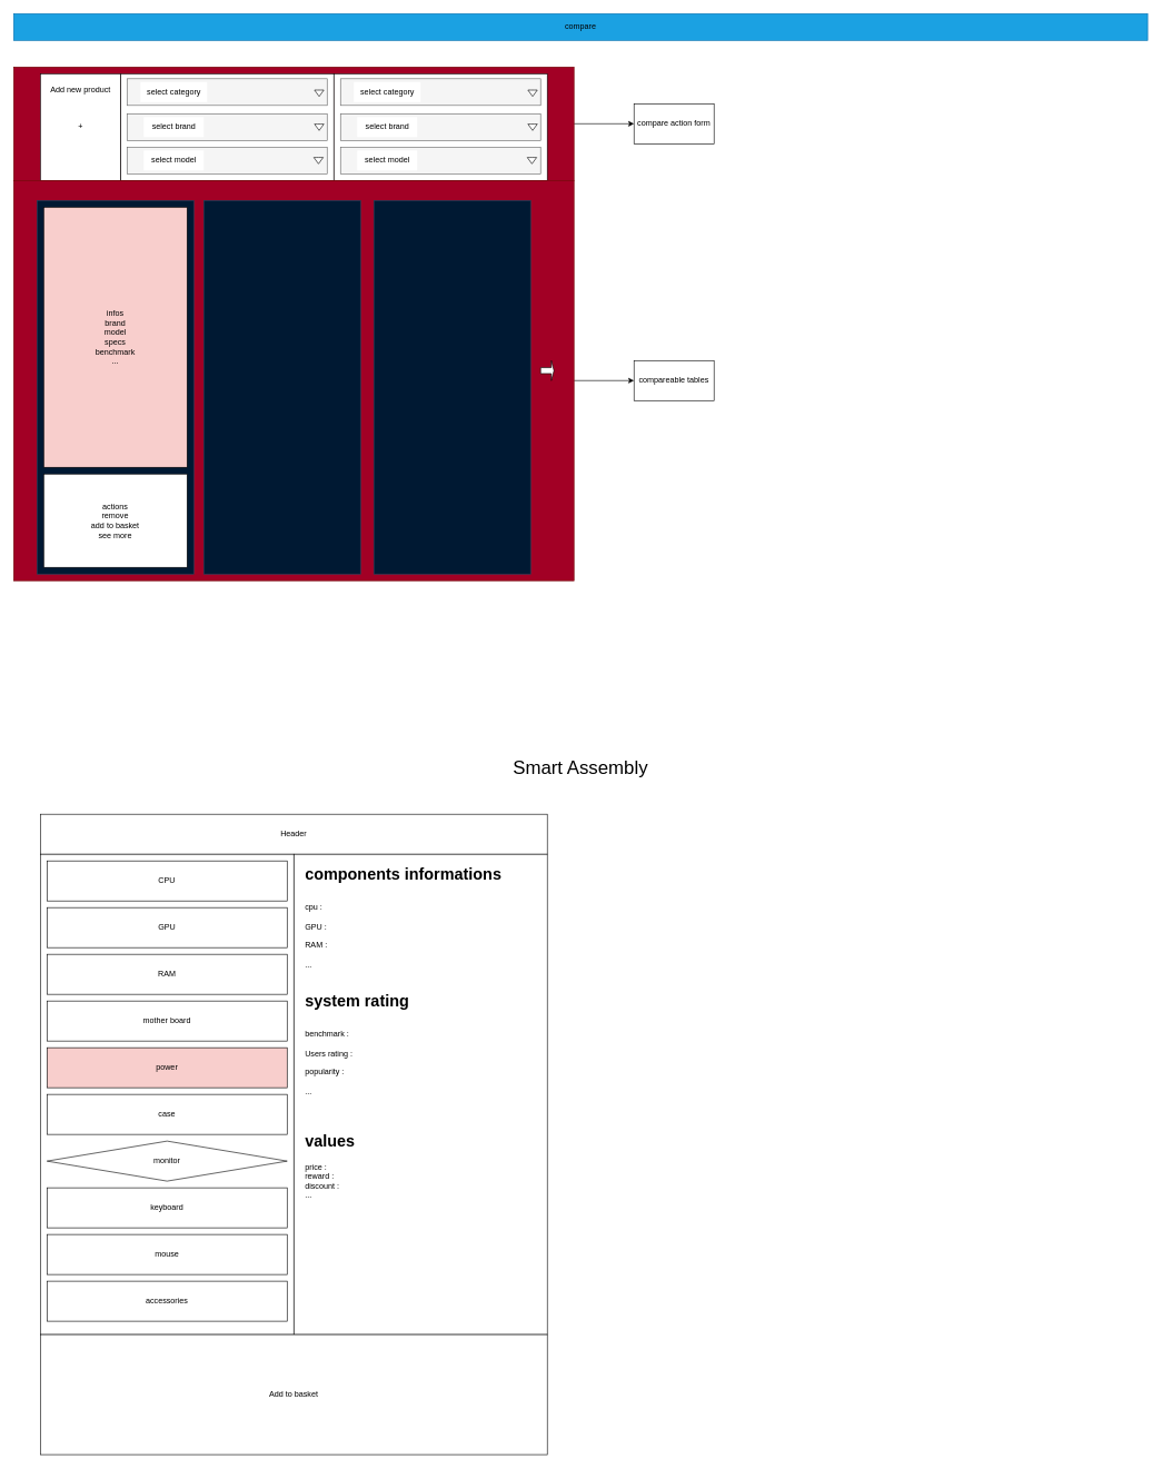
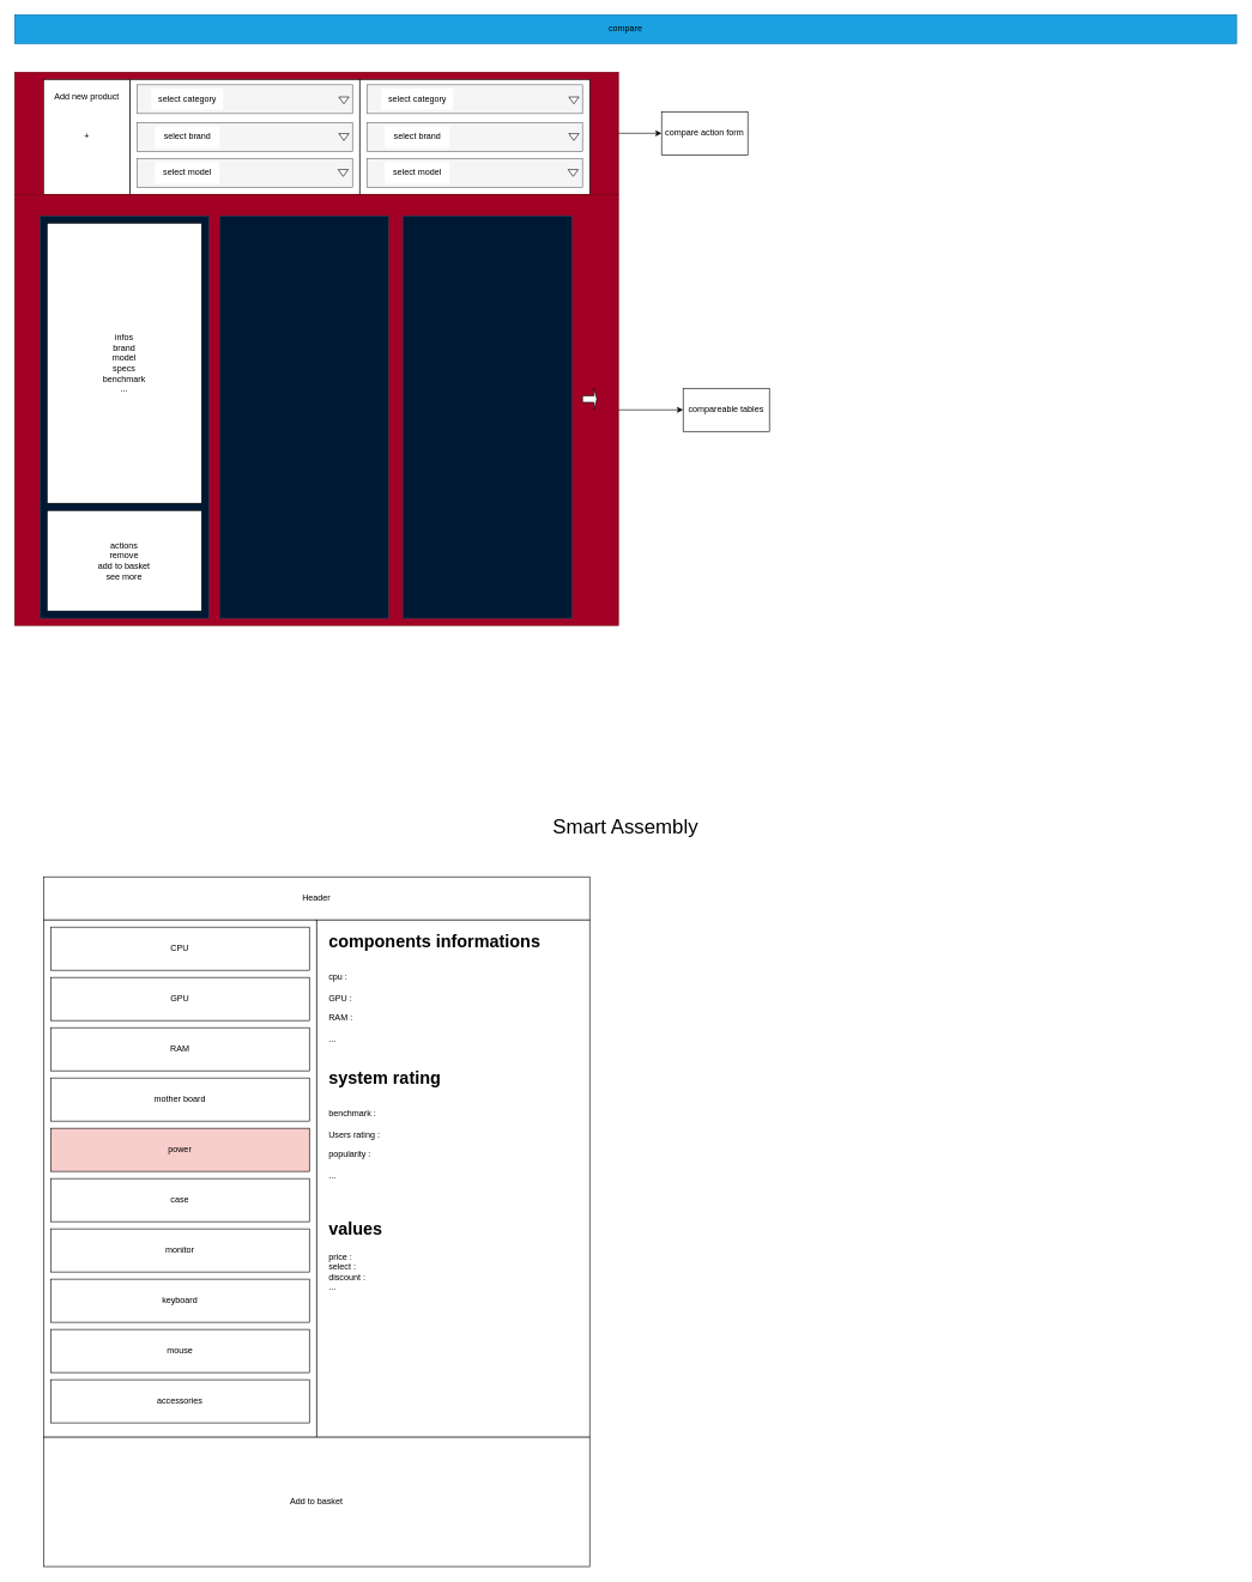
  <mxCell id="0" />
  <mxCell id="1" parent="0" />
  <mxCell id="2" value="compare" style="whiteSpace=wrap;html=1;fillColor=#1ba1e2;fontColor=#000000;strokeColor=#006EAF;" vertex="1" parent="1"><mxGeometry width="1700" height="40" as="geometry" x="20" y="20" /></mxCell>
  <mxCell id="3" value="" style="group" vertex="1" connectable="0" parent="1"><mxGeometry y="100" width="1050" height="770" as="geometry" x="20" /></mxCell>
  <mxCell id="4" value="" style="edgeStyle=orthogonalEdgeStyle;rounded=0;orthogonalLoop=1;jettySize=auto;html=1;" edge="1" parent="3" source="5" target="30"><mxGeometry relative="1" as="geometry" /></mxCell>
  <mxCell id="5" value="" style="rounded=0;whiteSpace=wrap;html=1;fillColor=#a20025;strokeColor=#6F0000;fontColor=#ffffff;" vertex="1" parent="3"><mxGeometry width="840" height="170" as="geometry" /></mxCell>
  <mxCell id="6" value="" style="whiteSpace=wrap;html=1;shadow=0;" vertex="1" parent="3"><mxGeometry x="160" y="10" width="320" height="160" as="geometry" /></mxCell>
  <mxCell id="7" value="" style="whiteSpace=wrap;html=1;fillColor=#f5f5f5;fontColor=#333333;strokeColor=#666666;shadow=0;" vertex="1" parent="3"><mxGeometry x="170" y="17.5" width="300" height="40" as="geometry" /></mxCell>
  <mxCell id="8" value="select category" style="text;html=1;align=center;verticalAlign=middle;resizable=0;points=[];autosize=1;strokeColor=none;fillColor=default;shadow=0;" vertex="1" parent="3"><mxGeometry x="190" y="22.5" width="100" height="30" as="geometry" /></mxCell>
  <mxCell id="9" value="" style="whiteSpace=wrap;html=1;fillColor=#f5f5f5;fontColor=#333333;strokeColor=#666666;shadow=0;" vertex="1" parent="3"><mxGeometry x="170" y="70" width="300" height="40" as="geometry" /></mxCell>
  <mxCell id="10" value="select brand" style="text;html=1;align=center;verticalAlign=middle;resizable=0;points=[];autosize=1;strokeColor=none;fillColor=default;shadow=0;" vertex="1" parent="3"><mxGeometry x="195" y="75" width="90" height="30" as="geometry" /></mxCell>
  <mxCell id="11" value="" style="whiteSpace=wrap;html=1;fillColor=#f5f5f5;fontColor=#333333;strokeColor=#666666;shadow=0;" vertex="1" parent="3"><mxGeometry x="170" y="120" width="300" height="40" as="geometry" /></mxCell>
  <mxCell id="12" value="" style="html=1;shadow=0;dashed=0;align=center;verticalAlign=middle;shape=mxgraph.arrows2.arrow;dy=0.6;dx=40;direction=south;notch=0;" vertex="1" parent="3"><mxGeometry x="450" y="135.5" width="14" height="9.5" as="geometry" /></mxCell>
  <mxCell id="13" value="select model" style="text;html=1;align=center;verticalAlign=middle;resizable=0;points=[];autosize=1;strokeColor=none;fillColor=default;shadow=0;" vertex="1" parent="3"><mxGeometry x="195" y="125" width="90" height="30" as="geometry" /></mxCell>
  <mxCell id="14" value="" style="html=1;shadow=0;dashed=0;align=center;verticalAlign=middle;shape=mxgraph.arrows2.arrow;dy=0.6;dx=40;direction=south;notch=0;" vertex="1" parent="3"><mxGeometry x="451" y="85.5" width="14" height="9.5" as="geometry" /></mxCell>
  <mxCell id="15" value="" style="html=1;shadow=0;dashed=0;align=center;verticalAlign=middle;shape=mxgraph.arrows2.arrow;dy=0.6;dx=40;direction=south;notch=0;" vertex="1" parent="3"><mxGeometry x="451" y="34.5" width="14" height="9.5" as="geometry" /></mxCell>
  <mxCell id="16" value="" style="whiteSpace=wrap;html=1;shadow=0;" vertex="1" parent="3"><mxGeometry x="40" y="10" width="120" height="160" as="geometry" /></mxCell>
  <mxCell id="17" value="Add new product" style="text;html=1;align=center;verticalAlign=middle;resizable=0;points=[];autosize=1;strokeColor=none;fillColor=none;shadow=0;" vertex="1" parent="3"><mxGeometry x="45" y="20" width="110" height="30" as="geometry" /></mxCell>
  <mxCell id="18" value="+" style="text;html=1;align=center;verticalAlign=middle;resizable=0;points=[];autosize=1;strokeColor=none;fillColor=none;shadow=0;" vertex="1" parent="3"><mxGeometry x="85" y="75" width="30" height="30" as="geometry" /></mxCell>
  <mxCell id="19" value="" style="group;shadow=0;" vertex="1" connectable="0" parent="3"><mxGeometry x="480" y="10" width="320" height="160" as="geometry" /></mxCell>
  <mxCell id="20" value="" style="whiteSpace=wrap;html=1;shadow=0;" vertex="1" parent="19"><mxGeometry width="320" height="160" as="geometry" /></mxCell>
  <mxCell id="21" value="" style="whiteSpace=wrap;html=1;fillColor=#f5f5f5;fontColor=#333333;strokeColor=#666666;shadow=0;" vertex="1" parent="19"><mxGeometry x="10" y="7.5" width="300" height="40" as="geometry" /></mxCell>
  <mxCell id="22" value="select category" style="text;html=1;align=center;verticalAlign=middle;resizable=0;points=[];autosize=1;strokeColor=none;fillColor=default;shadow=0;" vertex="1" parent="19"><mxGeometry x="30" y="12.5" width="100" height="30" as="geometry" /></mxCell>
  <mxCell id="23" value="" style="whiteSpace=wrap;html=1;fillColor=#f5f5f5;fontColor=#333333;strokeColor=#666666;shadow=0;" vertex="1" parent="19"><mxGeometry x="10" y="60" width="300" height="40" as="geometry" /></mxCell>
  <mxCell id="24" value="select brand" style="text;html=1;align=center;verticalAlign=middle;resizable=0;points=[];autosize=1;strokeColor=none;fillColor=default;shadow=0;" vertex="1" parent="19"><mxGeometry x="35" y="65" width="90" height="30" as="geometry" /></mxCell>
  <mxCell id="25" value="" style="whiteSpace=wrap;html=1;fillColor=#f5f5f5;fontColor=#333333;strokeColor=#666666;shadow=0;" vertex="1" parent="19"><mxGeometry x="10" y="110" width="300" height="40" as="geometry" /></mxCell>
  <mxCell id="26" value="" style="html=1;shadow=0;dashed=0;align=center;verticalAlign=middle;shape=mxgraph.arrows2.arrow;dy=0.6;dx=40;direction=south;notch=0;" vertex="1" parent="19"><mxGeometry x="290" y="125.5" width="14" height="9.5" as="geometry" /></mxCell>
  <mxCell id="27" value="select model" style="text;html=1;align=center;verticalAlign=middle;resizable=0;points=[];autosize=1;strokeColor=none;fillColor=default;shadow=0;" vertex="1" parent="19"><mxGeometry x="35" y="115" width="90" height="30" as="geometry" /></mxCell>
  <mxCell id="28" value="" style="html=1;shadow=0;dashed=0;align=center;verticalAlign=middle;shape=mxgraph.arrows2.arrow;dy=0.6;dx=40;direction=south;notch=0;" vertex="1" parent="19"><mxGeometry x="291" y="75.5" width="14" height="9.5" as="geometry" /></mxCell>
  <mxCell id="29" value="" style="html=1;shadow=0;dashed=0;align=center;verticalAlign=middle;shape=mxgraph.arrows2.arrow;dy=0.6;dx=40;direction=south;notch=0;" vertex="1" parent="19"><mxGeometry x="291" y="24.5" width="14" height="9.5" as="geometry" /></mxCell>
- <mxCell id="30" value="compare action form" style="whiteSpace=wrap;html=1;rounded=0;" vertex="1" parent="3"><mxGeometry x="930" y="55" width="120" height="60" as="geometry" /></mxCell>
+ <mxCell id="30" value="compare action form" style="whiteSpace=wrap;html=1;rounded=0;" vertex="1" parent="3"><mxGeometry x="900" y="55" width="120" height="60" as="geometry" /></mxCell>
  <mxCell id="31" value="" style="edgeStyle=orthogonalEdgeStyle;rounded=0;orthogonalLoop=1;jettySize=auto;html=1;" edge="1" parent="3" source="32" target="37"><mxGeometry relative="1" as="geometry" /></mxCell>
  <mxCell id="32" value="" style="rounded=0;whiteSpace=wrap;html=1;fillColor=#a20025;fontColor=#ffffff;strokeColor=#6F0000;" vertex="1" parent="3"><mxGeometry y="170" width="840" height="600" as="geometry" /></mxCell>
  <mxCell id="33" value="" style="rounded=0;whiteSpace=wrap;html=1;fillColor=#001933;strokeColor=#23445d;" vertex="1" parent="3"><mxGeometry x="35" y="200" width="235" height="560" as="geometry" /></mxCell>
  <mxCell id="34" value="" style="rounded=0;whiteSpace=wrap;html=1;fillColor=#001933;strokeColor=#23445d;" vertex="1" parent="3"><mxGeometry x="285" y="200" width="235" height="560" as="geometry" /></mxCell>
  <mxCell id="35" value="" style="rounded=0;whiteSpace=wrap;html=1;fillColor=#001933;strokeColor=#23445d;" vertex="1" parent="3"><mxGeometry x="540" y="200" width="235" height="560" as="geometry" /></mxCell>
  <mxCell id="36" value="" style="shape=singleArrow;whiteSpace=wrap;html=1;" vertex="1" parent="3"><mxGeometry x="790" y="440" width="20" height="30" as="geometry" /></mxCell>
  <mxCell id="37" value="compareable tables" style="whiteSpace=wrap;html=1;rounded=0;" vertex="1" parent="3"><mxGeometry x="930" y="440" width="120" height="60" as="geometry" /></mxCell>
- <mxCell id="38" value="infos&lt;div&gt;brand&lt;br&gt;model&lt;br&gt;specs&lt;br&gt;benchmark&lt;br&gt;...&lt;/div&gt;" style="rounded=0;whiteSpace=wrap;html=1;fillColor=#f8cecc;" vertex="1" parent="3"><mxGeometry x="45" y="210" width="215" height="390" as="geometry" /></mxCell>
+ <mxCell id="38" value="infos&lt;div&gt;brand&lt;br&gt;model&lt;br&gt;specs&lt;br&gt;benchmark&lt;br&gt;...&lt;/div&gt;" style="rounded=0;whiteSpace=wrap;html=1;" vertex="1" parent="3"><mxGeometry x="45" y="210" width="215" height="390" as="geometry" /></mxCell>
  <mxCell id="39" value="actions&lt;br&gt;remove&lt;br&gt;add to basket&lt;br&gt;see more" style="rounded=0;whiteSpace=wrap;html=1;" vertex="1" parent="3"><mxGeometry x="45" y="610" width="215" height="140" as="geometry" /></mxCell>
  <mxCell id="40" value="Smart Assembly" style="rounded=0;whiteSpace=wrap;html=1;align=center;verticalAlign=middle;fontSize=28;fillColor=default;strokeColor=none;fillStyle=solid;" vertex="1" parent="1"><mxGeometry y="1120" width="1700" height="60" as="geometry" x="20" /></mxCell>
  <mxCell id="41" value="" style="rounded=0;whiteSpace=wrap;html=1;strokeColor=none;" vertex="1" parent="1"><mxGeometry x="60" y="1220" width="760" height="960" as="geometry" /></mxCell>
  <mxCell id="42" value="Header" style="rounded=0;whiteSpace=wrap;html=1;" vertex="1" parent="1"><mxGeometry x="60" y="1220" width="760" height="60" as="geometry" /></mxCell>
  <mxCell id="43" value="" style="rounded=0;whiteSpace=wrap;html=1;" vertex="1" parent="1"><mxGeometry x="60" y="1280" width="380" height="720" as="geometry" /></mxCell>
  <mxCell id="44" value="" style="group" vertex="1" connectable="0" parent="1"><mxGeometry x="70" y="1290" width="360" height="690" as="geometry" /></mxCell>
  <mxCell id="45" value="CPU" style="rounded=0;whiteSpace=wrap;html=1;" vertex="1" parent="44"><mxGeometry width="360.0" height="60" as="geometry" /></mxCell>
  <mxCell id="46" value="GPU" style="rounded=0;whiteSpace=wrap;html=1;" vertex="1" parent="44"><mxGeometry y="70" width="360.0" height="60" as="geometry" /></mxCell>
  <mxCell id="47" value="RAM" style="rounded=0;whiteSpace=wrap;html=1;" vertex="1" parent="44"><mxGeometry y="140" width="360.0" height="60" as="geometry" /></mxCell>
  <mxCell id="48" value="mother board" style="rounded=0;whiteSpace=wrap;html=1;" vertex="1" parent="44"><mxGeometry y="210" width="360.0" height="60" as="geometry" /></mxCell>
  <mxCell id="49" value="power" style="rounded=0;whiteSpace=wrap;html=1;fillColor=#f8cecc;" vertex="1" parent="44"><mxGeometry y="280" width="360.0" height="60" as="geometry" /></mxCell>
  <mxCell id="50" value="case" style="rounded=0;whiteSpace=wrap;html=1;" vertex="1" parent="44"><mxGeometry y="350" width="360.0" height="60" as="geometry" /></mxCell>
- <mxCell id="51" value="monitor" style="rhombus;whiteSpace=wrap;html=1;" vertex="1" parent="44"><mxGeometry y="420" width="360.0" height="60" as="geometry" /></mxCell>
+ <mxCell id="51" value="monitor" style="rounded=0;whiteSpace=wrap;html=1;" vertex="1" parent="44"><mxGeometry y="420" width="360.0" height="60" as="geometry" /></mxCell>
  <mxCell id="52" value="keyboard" style="rounded=0;whiteSpace=wrap;html=1;" vertex="1" parent="44"><mxGeometry y="490" width="360.0" height="60" as="geometry" /></mxCell>
  <mxCell id="53" value="mouse" style="rounded=0;whiteSpace=wrap;html=1;" vertex="1" parent="44"><mxGeometry y="560" width="360.0" height="60" as="geometry" /></mxCell>
  <mxCell id="54" value="accessories" style="rounded=0;whiteSpace=wrap;html=1;" vertex="1" parent="44"><mxGeometry y="630" width="360.0" height="60" as="geometry" /></mxCell>
  <mxCell id="55" value="" style="rounded=0;whiteSpace=wrap;html=1;" vertex="1" parent="1"><mxGeometry x="440" y="1280" width="380" height="720" as="geometry" /></mxCell>
  <mxCell id="56" value="Add to basket" style="rounded=0;whiteSpace=wrap;html=1;" vertex="1" parent="1"><mxGeometry x="60" y="2000" width="760" height="180" as="geometry" /></mxCell>
  <mxCell id="57" value="&lt;h1 style=&quot;margin-top: 0px;&quot;&gt;&lt;span style=&quot;background-color: transparent; color: light-dark(rgb(0, 0, 0), rgb(255, 255, 255));&quot;&gt;components informations&lt;/span&gt;&lt;/h1&gt;&lt;h1 style=&quot;margin-top: 0px;&quot;&gt;&lt;span style=&quot;font-size: 12px; font-weight: 400;&quot;&gt;cpu :&lt;br&gt;GPU :&amp;nbsp;&lt;br&gt;RAM :&amp;nbsp;&lt;br&gt;...&lt;/span&gt;&lt;/h1&gt;" style="text;html=1;whiteSpace=wrap;overflow=hidden;rounded=0;" vertex="1" parent="1"><mxGeometry x="455" y="1290" width="350" height="180" as="geometry" /></mxCell>
  <mxCell id="58" value="&lt;h1 style=&quot;margin-top: 0px;&quot;&gt;&lt;span style=&quot;background-color: transparent; color: light-dark(rgb(0, 0, 0), rgb(255, 255, 255));&quot;&gt;system rating&lt;/span&gt;&lt;/h1&gt;&lt;h1 style=&quot;margin-top: 0px;&quot;&gt;&lt;span style=&quot;font-size: 12px; font-weight: 400; background-color: transparent; color: light-dark(rgb(0, 0, 0), rgb(255, 255, 255));&quot;&gt;benchmark :&amp;nbsp;&lt;br&gt;Users rating :&amp;nbsp;&lt;br&gt;&lt;/span&gt;&lt;span style=&quot;font-size: 12px; font-weight: 400;&quot;&gt;popularity :&amp;nbsp;&lt;br&gt;...&lt;/span&gt;&lt;/h1&gt;" style="text;html=1;whiteSpace=wrap;overflow=hidden;rounded=0;" vertex="1" parent="1"><mxGeometry x="455" y="1480" width="350" height="180" as="geometry" /></mxCell>
- <mxCell id="59" value="&lt;h1 style=&quot;margin-top: 0px;&quot;&gt;values&lt;/h1&gt;&lt;div&gt;price :&lt;br&gt;reward :&amp;nbsp;&lt;br&gt;discount :&amp;nbsp;&lt;br&gt;...&lt;/div&gt;" style="text;html=1;whiteSpace=wrap;overflow=hidden;rounded=0;" vertex="1" parent="1"><mxGeometry x="455" y="1690" width="350" height="180" as="geometry" /></mxCell>
+ <mxCell id="59" value="&lt;h1 style=&quot;margin-top: 0px;&quot;&gt;values&lt;/h1&gt;&lt;div&gt;price :&lt;br&gt;select :&amp;nbsp;&lt;br&gt;discount :&amp;nbsp;&lt;br&gt;...&lt;/div&gt;" style="text;html=1;whiteSpace=wrap;overflow=hidden;rounded=0;" vertex="1" parent="1"><mxGeometry x="455" y="1690" width="350" height="180" as="geometry" /></mxCell>
